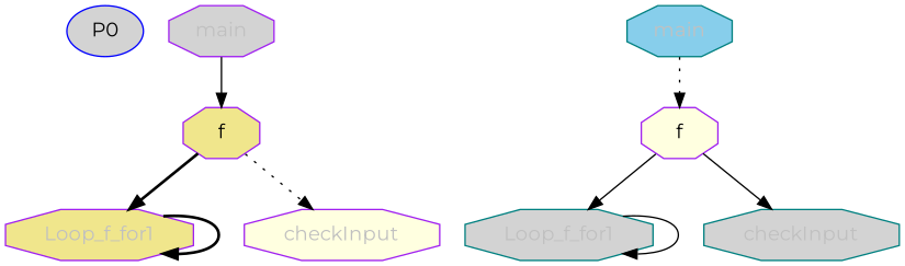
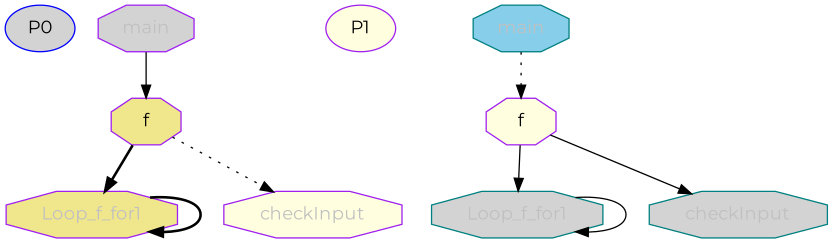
  digraph {
    fontname=Montserrat
    node [color=purple style=filled fillcolor=lightgrey fontname=Montserrat fontcolor=grey shape=octagon]
    edge [style=solid fontname=Montserrat]
    n1 [color=blue label=P0 fontcolor="" shape=""]
    n2 [fillcolor=khaki label=Loop_f_for1]
    n3 [fillcolor=lightyellow label=checkInput]
    n4 [label=main]
    n5 [fillcolor=khaki fontcolor=black label=f]
+   n6 [label=P1 fillcolor=lightyellow fontcolor="" shape=""]
    n7 [color=teal label=Loop_f_for1]
    n8 [color=teal label=checkInput]
    n9 [color=teal fillcolor=skyblue label=main]
    n10 [fillcolor=lightyellow fontcolor=black label=f]
    subgraph sub_1 {
      n1
      n2
      n3
      n4
      n5
    }
    subgraph sub_2 {
+     n6
      n7
      n8
      n9
      n10
    }
    n2 -> n2 [style=bold]
    n4 -> n5
    n5 -> n2 [style=bold]
    n5 -> n3 [style=dotted]
    n7 -> n7
    n9 -> n10 [style=dotted]
    n10 -> n7
    n10 -> n8
  }
